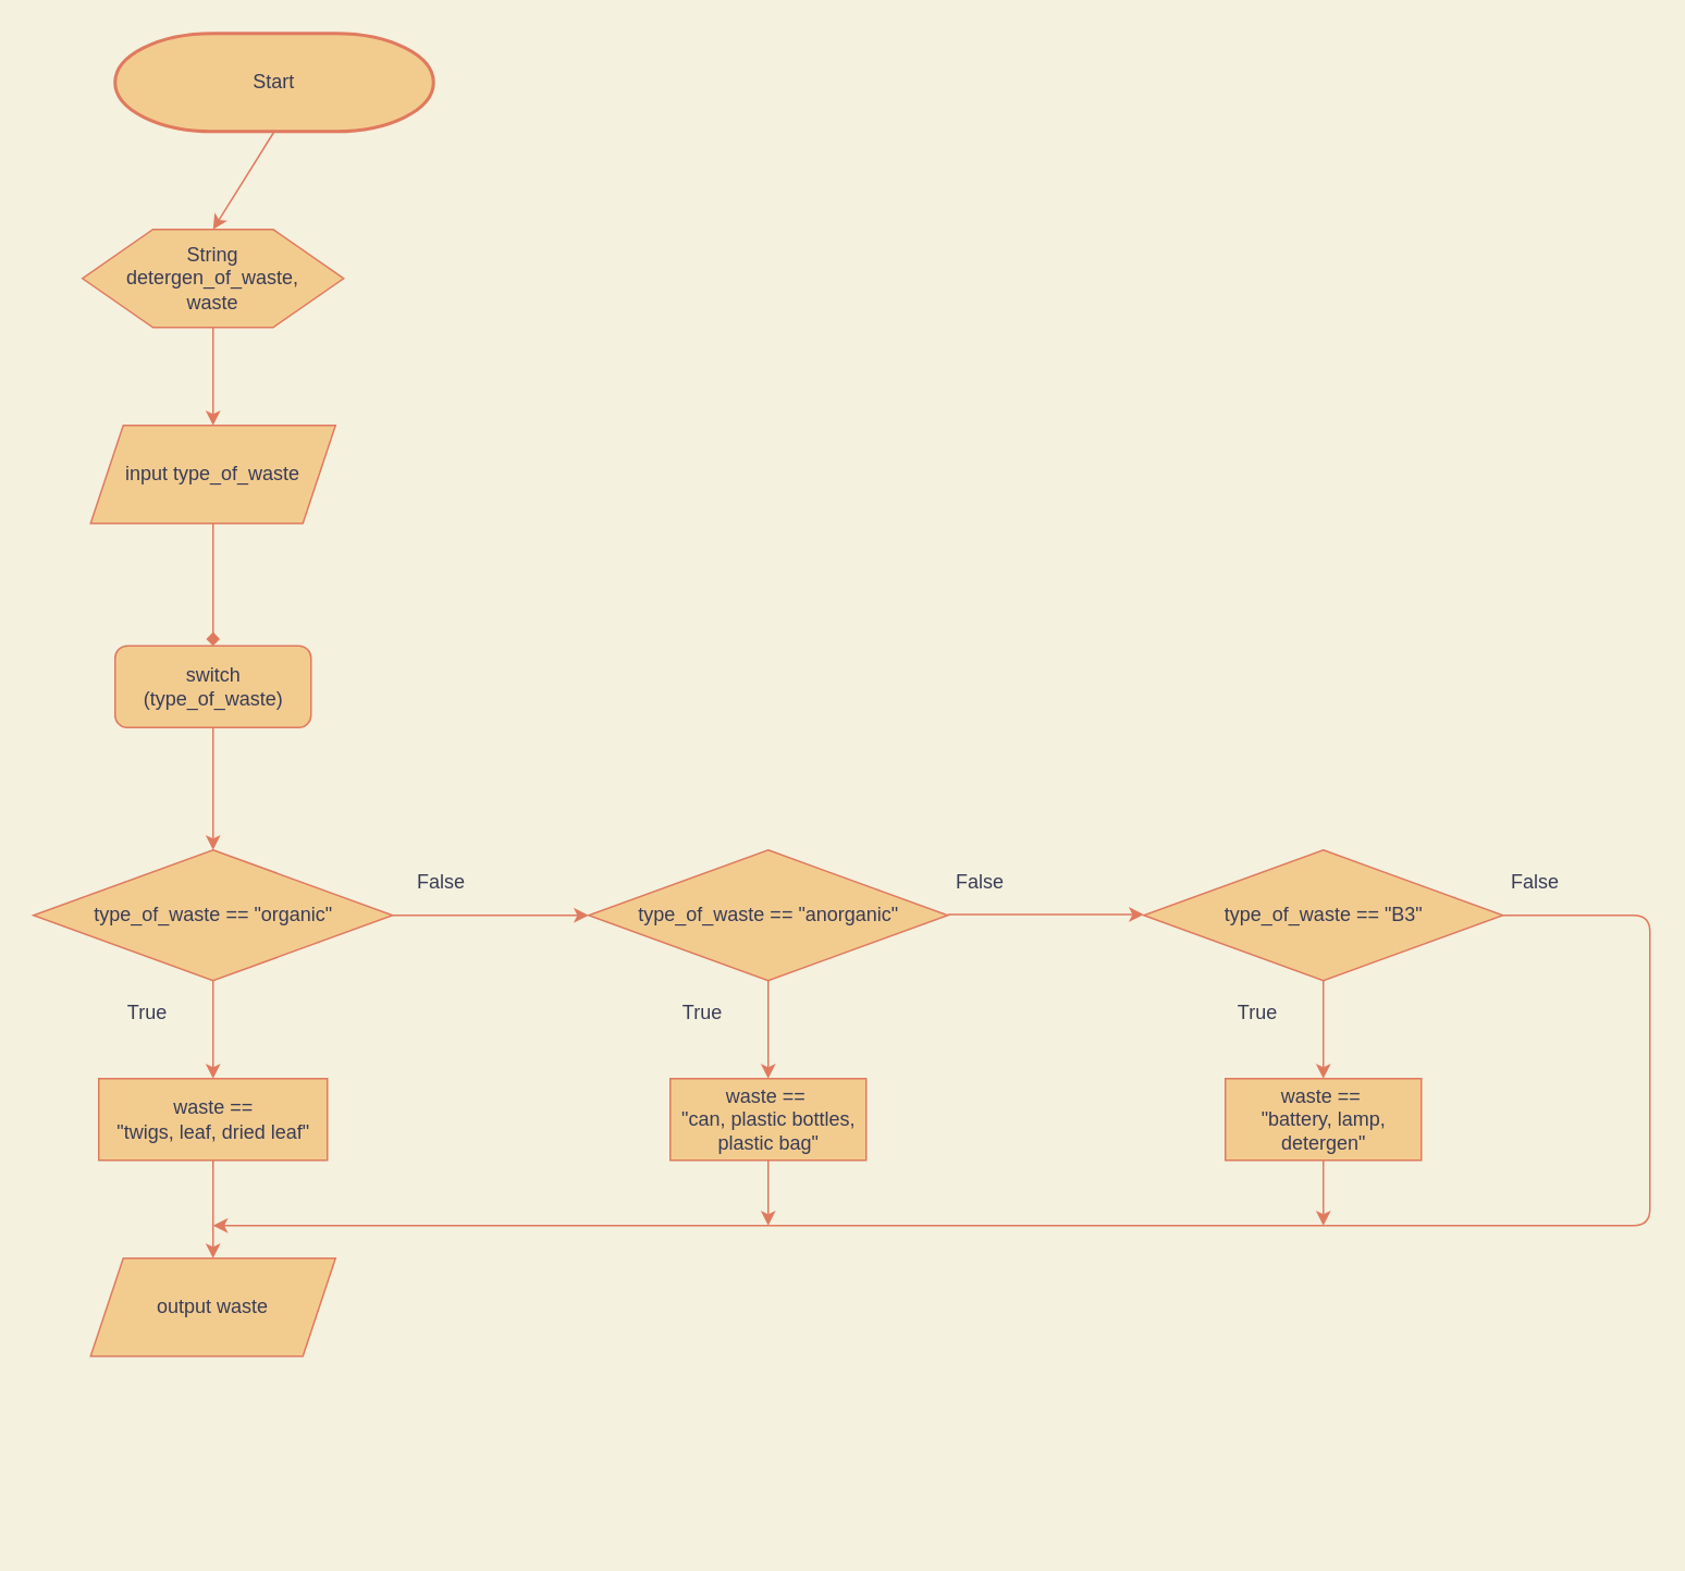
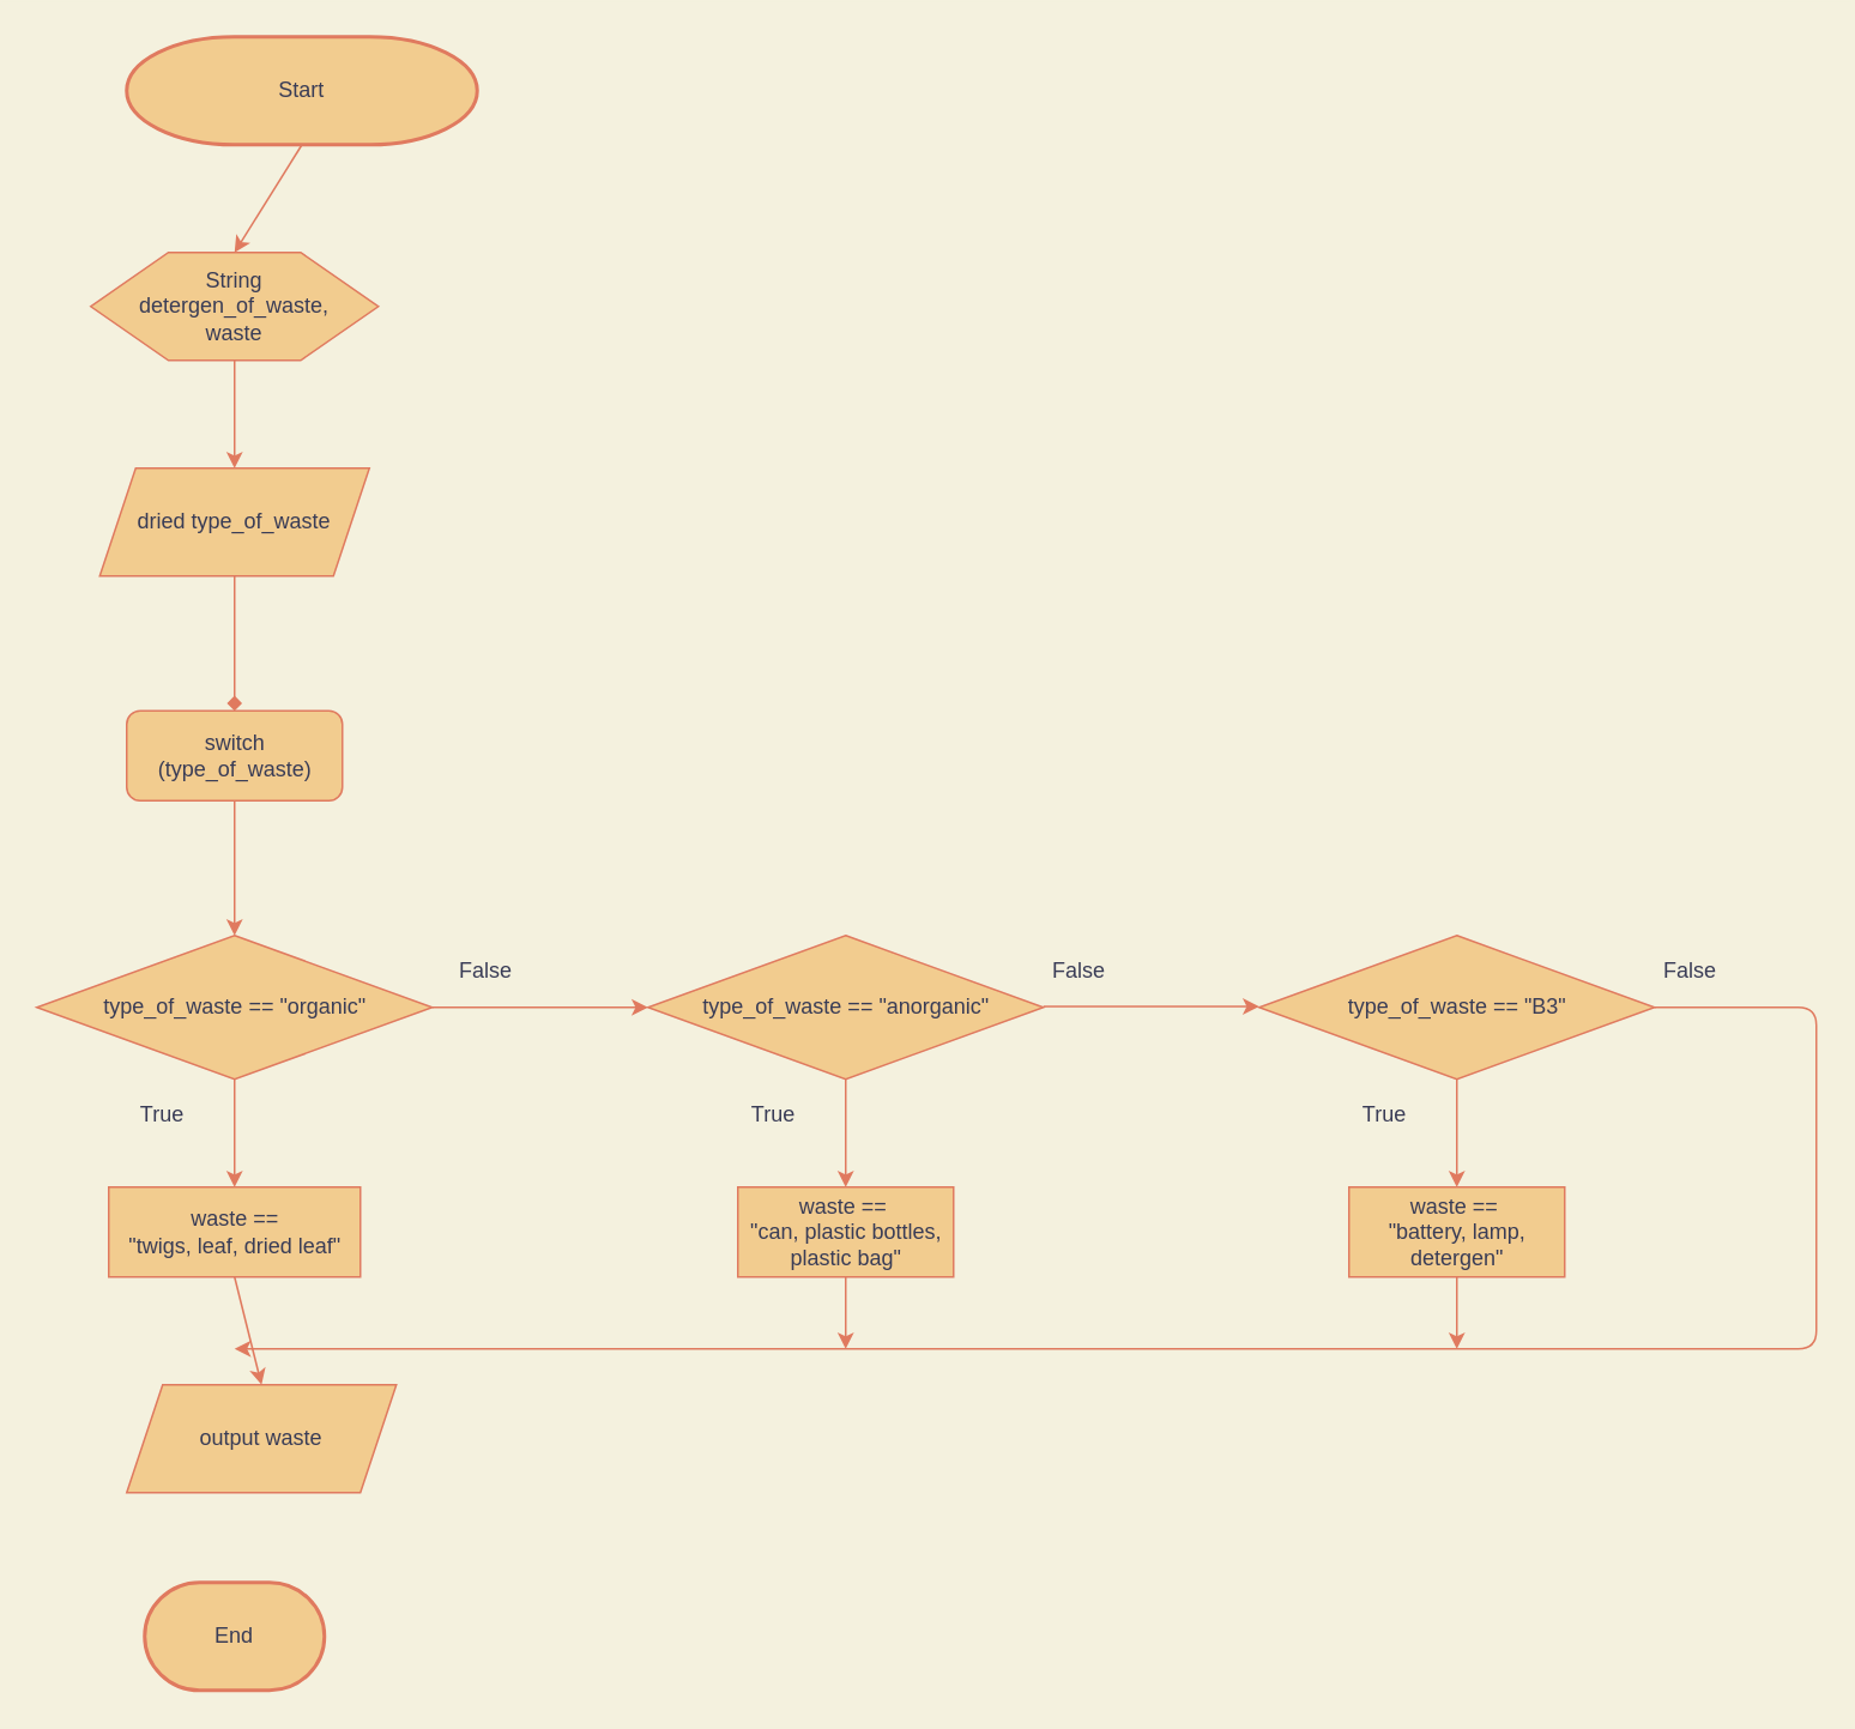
  <mxCell id="0" />
  <mxCell id="1" parent="0" />
  <mxCell id="2" value="Start" style="strokeWidth=2;html=1;shape=mxgraph.flowchart.terminator;whiteSpace=wrap;fillColor=#F2CC8F;strokeColor=#E07A5F;fontColor=#393C56;" vertex="1" parent="1"><mxGeometry x="70" y="20" width="195" height="60" as="geometry" /></mxCell>
+ <mxCell id="3" value="End" style="strokeWidth=2;html=1;shape=mxgraph.flowchart.terminator;whiteSpace=wrap;fillColor=#F2CC8F;strokeColor=#E07A5F;fontColor=#393C56;" vertex="1" parent="1"><mxGeometry x="80" y="880" width="100" height="60" as="geometry" /></mxCell>
  <mxCell id="4" value="" style="verticalLabelPosition=bottom;verticalAlign=top;html=1;shape=hexagon;perimeter=hexagonPerimeter2;arcSize=6;size=0.27;fillColor=#F2CC8F;strokeColor=#E07A5F;fontColor=#393C56;" vertex="1" parent="1"><mxGeometry x="50" y="140" width="160" height="60" as="geometry" /></mxCell>
  <mxCell id="5" value="String detergen_of_waste, waste" style="text;html=1;strokeColor=none;fillColor=none;align=center;verticalAlign=middle;whiteSpace=wrap;rounded=0;fontColor=#393C56;" vertex="1" parent="1"><mxGeometry x="65" y="150" width="130" height="40" as="geometry" /></mxCell>
- <mxCell id="6" value="input type_of_waste" style="shape=parallelogram;perimeter=parallelogramPerimeter;whiteSpace=wrap;html=1;fixedSize=1;fillColor=#F2CC8F;strokeColor=#E07A5F;fontColor=#393C56;" vertex="1" parent="1"><mxGeometry x="55" y="260" width="150" height="60" as="geometry" /></mxCell>
+ <mxCell id="6" value="dried type_of_waste" style="shape=parallelogram;perimeter=parallelogramPerimeter;whiteSpace=wrap;html=1;fixedSize=1;fillColor=#F2CC8F;strokeColor=#E07A5F;fontColor=#393C56;" vertex="1" parent="1"><mxGeometry x="55" y="260" width="150" height="60" as="geometry" /></mxCell>
  <mxCell id="7" value="" style="endArrow=classic;html=1;entryX=0.5;entryY=0;entryDx=0;entryDy=0;exitX=0.5;exitY=1;exitDx=0;exitDy=0;exitPerimeter=0;strokeColor=#E07A5F;fontColor=#393C56;labelBackgroundColor=#F4F1DE;" edge="1" parent="1" source="2" target="4"><mxGeometry width="50" height="50" relative="1" as="geometry"><mxPoint x="-130" y="230" as="sourcePoint" /><mxPoint x="-80" y="180" as="targetPoint" /></mxGeometry></mxCell>
  <mxCell id="8" value="" style="endArrow=classic;html=1;entryX=0.5;entryY=0;entryDx=0;entryDy=0;exitX=0.5;exitY=1;exitDx=0;exitDy=0;strokeColor=#E07A5F;fontColor=#393C56;labelBackgroundColor=#F4F1DE;" edge="1" parent="1" source="23" target="29"><mxGeometry width="50" height="50" relative="1" as="geometry"><mxPoint x="130" y="730" as="sourcePoint" /><mxPoint x="0" y="700" as="targetPoint" /></mxGeometry></mxCell>
  <mxCell id="9" value="" style="endArrow=classic;html=1;entryX=0;entryY=0.5;entryDx=0;entryDy=0;exitX=1;exitY=0.5;exitDx=0;exitDy=0;strokeColor=#E07A5F;fontColor=#393C56;labelBackgroundColor=#F4F1DE;" edge="1" parent="1" source="16"><mxGeometry width="50" height="50" relative="1" as="geometry"><mxPoint x="210" y="560" as="sourcePoint" /><mxPoint x="360" y="560" as="targetPoint" /></mxGeometry></mxCell>
  <mxCell id="10" value="" style="endArrow=diamond;html=1;entryX=0.5;entryY=0;entryDx=0;entryDy=0;exitX=0.5;exitY=1;exitDx=0;exitDy=0;strokeColor=#E07A5F;fontColor=#393C56;labelBackgroundColor=#F4F1DE;" edge="1" parent="1" source="6" target="15"><mxGeometry width="50" height="50" relative="1" as="geometry"><mxPoint x="-30" y="400" as="sourcePoint" /><mxPoint x="130" y="380" as="targetPoint" /></mxGeometry></mxCell>
  <mxCell id="11" value="" style="endArrow=classic;html=1;entryX=0.5;entryY=0;entryDx=0;entryDy=0;exitX=0.5;exitY=1;exitDx=0;exitDy=0;strokeColor=#E07A5F;fontColor=#393C56;labelBackgroundColor=#F4F1DE;" edge="1" parent="1" source="4" target="6"><mxGeometry width="50" height="50" relative="1" as="geometry"><mxPoint x="-160" y="250" as="sourcePoint" /><mxPoint x="-110" y="200" as="targetPoint" /></mxGeometry></mxCell>
  <mxCell id="12" value="" style="endArrow=classic;html=1;entryX=0.5;entryY=0;entryDx=0;entryDy=0;exitX=0.5;exitY=1;exitDx=0;exitDy=0;strokeColor=#E07A5F;fontColor=#393C56;labelBackgroundColor=#F4F1DE;" edge="1" parent="1" source="16" target="23"><mxGeometry width="50" height="50" relative="1" as="geometry"><mxPoint x="-81" y="605.98" as="sourcePoint" /><mxPoint x="130" y="670" as="targetPoint" /></mxGeometry></mxCell>
  <mxCell id="13" value="False" style="text;html=1;strokeColor=none;fillColor=none;align=center;verticalAlign=middle;whiteSpace=wrap;rounded=0;fontColor=#393C56;" vertex="1" parent="1"><mxGeometry x="250" y="530" width="40" height="20" as="geometry" /></mxCell>
  <mxCell id="14" value="True" style="text;html=1;strokeColor=none;fillColor=none;align=center;verticalAlign=middle;whiteSpace=wrap;rounded=0;fontColor=#393C56;" vertex="1" parent="1"><mxGeometry x="70" y="610" width="40" height="20" as="geometry" /></mxCell>
  <mxCell id="15" value="switch &lt;br&gt;(&lt;span&gt;type_of_waste&lt;/span&gt;)" style="html=1;dashed=0;whitespace=wrap;fillColor=#F2CC8F;strokeColor=#E07A5F;fontColor=#393C56;rounded=1;" vertex="1" parent="1"><mxGeometry x="70" y="395" width="120" height="50" as="geometry" /></mxCell>
  <mxCell id="16" value="&lt;span&gt;type_of_waste == &quot;organic&quot;&lt;/span&gt;" style="shape=rhombus;html=1;dashed=0;whitespace=wrap;perimeter=rhombusPerimeter;fillColor=#F2CC8F;strokeColor=#E07A5F;fontColor=#393C56;" vertex="1" parent="1"><mxGeometry x="20" y="520" width="220" height="80" as="geometry" /></mxCell>
  <mxCell id="17" value="" style="endArrow=classic;html=1;entryX=0.5;entryY=0;entryDx=0;entryDy=0;exitX=0.5;exitY=1;exitDx=0;exitDy=0;strokeColor=#E07A5F;fontColor=#393C56;labelBackgroundColor=#F4F1DE;" edge="1" parent="1" source="15" target="16"><mxGeometry width="50" height="50" relative="1" as="geometry"><mxPoint x="140" y="330" as="sourcePoint" /><mxPoint x="140" y="405" as="targetPoint" /></mxGeometry></mxCell>
  <mxCell id="18" value="&lt;span&gt;type_of_waste == &quot;anorganic&quot;&lt;/span&gt;" style="shape=rhombus;html=1;dashed=0;whitespace=wrap;perimeter=rhombusPerimeter;fillColor=#F2CC8F;strokeColor=#E07A5F;fontColor=#393C56;" vertex="1" parent="1"><mxGeometry x="360" y="520" width="220" height="80" as="geometry" /></mxCell>
  <mxCell id="19" value="&lt;span&gt;type_of_waste == &quot;B3&quot;&lt;/span&gt;" style="shape=rhombus;html=1;dashed=0;whitespace=wrap;perimeter=rhombusPerimeter;fillColor=#F2CC8F;strokeColor=#E07A5F;fontColor=#393C56;" vertex="1" parent="1"><mxGeometry x="700" y="520" width="220" height="80" as="geometry" /></mxCell>
  <mxCell id="20" value="" style="endArrow=classic;html=1;entryX=0;entryY=0.5;entryDx=0;entryDy=0;exitX=1;exitY=0.5;exitDx=0;exitDy=0;strokeColor=#E07A5F;fontColor=#393C56;labelBackgroundColor=#F4F1DE;" edge="1" parent="1"><mxGeometry width="50" height="50" relative="1" as="geometry"><mxPoint x="580" y="559.5" as="sourcePoint" /><mxPoint x="700" y="559.5" as="targetPoint" /></mxGeometry></mxCell>
  <mxCell id="21" value="False" style="text;html=1;strokeColor=none;fillColor=none;align=center;verticalAlign=middle;whiteSpace=wrap;rounded=0;fontColor=#393C56;" vertex="1" parent="1"><mxGeometry x="580" y="530" width="40" height="20" as="geometry" /></mxCell>
  <mxCell id="22" value="waste ==&amp;nbsp;&lt;br&gt;&quot;can, plastic bottles, &lt;br&gt;plastic bag&quot;" style="html=1;dashed=0;whitespace=wrap;fillColor=#F2CC8F;strokeColor=#E07A5F;fontColor=#393C56;" vertex="1" parent="1"><mxGeometry x="410" y="660" width="120" height="50" as="geometry" /></mxCell>
  <mxCell id="23" value="waste == &lt;br&gt;&quot;twigs, leaf, dried leaf&quot;" style="html=1;dashed=0;whitespace=wrap;fillColor=#F2CC8F;strokeColor=#E07A5F;fontColor=#393C56;" vertex="1" parent="1"><mxGeometry x="60" y="660" width="140" height="50" as="geometry" /></mxCell>
  <mxCell id="24" value="waste ==&amp;nbsp;&lt;br&gt;&quot;battery, lamp, &lt;br&gt;detergen&quot;" style="html=1;dashed=0;whitespace=wrap;fillColor=#F2CC8F;strokeColor=#E07A5F;fontColor=#393C56;" vertex="1" parent="1"><mxGeometry x="750" y="660" width="120" height="50" as="geometry" /></mxCell>
  <mxCell id="25" value="" style="endArrow=classic;html=1;entryX=0.5;entryY=0;entryDx=0;entryDy=0;exitX=0.5;exitY=1;exitDx=0;exitDy=0;strokeColor=#E07A5F;fontColor=#393C56;labelBackgroundColor=#F4F1DE;" edge="1" parent="1"><mxGeometry width="50" height="50" relative="1" as="geometry"><mxPoint x="470" y="600" as="sourcePoint" /><mxPoint x="470" y="660" as="targetPoint" /></mxGeometry></mxCell>
  <mxCell id="26" value="True" style="text;html=1;strokeColor=none;fillColor=none;align=center;verticalAlign=middle;whiteSpace=wrap;rounded=0;fontColor=#393C56;" vertex="1" parent="1"><mxGeometry x="410" y="610" width="40" height="20" as="geometry" /></mxCell>
  <mxCell id="27" value="" style="endArrow=classic;html=1;entryX=0.5;entryY=0;entryDx=0;entryDy=0;exitX=0.5;exitY=1;exitDx=0;exitDy=0;strokeColor=#E07A5F;fontColor=#393C56;labelBackgroundColor=#F4F1DE;" edge="1" parent="1"><mxGeometry width="50" height="50" relative="1" as="geometry"><mxPoint x="810" y="600" as="sourcePoint" /><mxPoint x="810" y="660" as="targetPoint" /></mxGeometry></mxCell>
  <mxCell id="28" value="True" style="text;html=1;strokeColor=none;fillColor=none;align=center;verticalAlign=middle;whiteSpace=wrap;rounded=0;fontColor=#393C56;" vertex="1" parent="1"><mxGeometry x="750" y="610" width="40" height="20" as="geometry" /></mxCell>
- <mxCell id="29" value="output waste" style="shape=parallelogram;perimeter=parallelogramPerimeter;whiteSpace=wrap;html=1;fixedSize=1;fillColor=#F2CC8F;strokeColor=#E07A5F;fontColor=#393C56;" vertex="1" parent="1"><mxGeometry x="55" y="770" width="150" height="60" as="geometry" /></mxCell>
+ <mxCell id="29" value="output waste" style="shape=parallelogram;perimeter=parallelogramPerimeter;whiteSpace=wrap;html=1;fixedSize=1;fillColor=#F2CC8F;strokeColor=#E07A5F;fontColor=#393C56;" vertex="1" parent="1"><mxGeometry x="70" y="770" width="150" height="60" as="geometry" /></mxCell>
  <mxCell id="30" value="" style="endArrow=classic;html=1;exitX=1;exitY=0.5;exitDx=0;exitDy=0;strokeColor=#E07A5F;fontColor=#393C56;labelBackgroundColor=#F4F1DE;" edge="1" parent="1" source="19"><mxGeometry width="50" height="50" relative="1" as="geometry"><mxPoint x="250" y="570" as="sourcePoint" /><mxPoint x="130" y="750" as="targetPoint" /><Array as="points"><mxPoint x="1010" y="560" /><mxPoint x="1010" y="750" /></Array></mxGeometry></mxCell>
  <mxCell id="31" value="" style="endArrow=classic;html=1;exitX=0.5;exitY=1;exitDx=0;exitDy=0;strokeColor=#E07A5F;fontColor=#393C56;labelBackgroundColor=#F4F1DE;" edge="1" parent="1" source="22"><mxGeometry width="50" height="50" relative="1" as="geometry"><mxPoint x="690" y="680" as="sourcePoint" /><mxPoint x="470" y="750" as="targetPoint" /></mxGeometry></mxCell>
  <mxCell id="32" value="" style="endArrow=classic;html=1;exitX=0.5;exitY=1;exitDx=0;exitDy=0;strokeColor=#E07A5F;fontColor=#393C56;labelBackgroundColor=#F4F1DE;" edge="1" parent="1" source="24"><mxGeometry width="50" height="50" relative="1" as="geometry"><mxPoint x="830" y="620" as="sourcePoint" /><mxPoint x="810" y="750" as="targetPoint" /></mxGeometry></mxCell>
  <mxCell id="33" value="False" style="text;html=1;strokeColor=none;fillColor=none;align=center;verticalAlign=middle;whiteSpace=wrap;rounded=0;fontColor=#393C56;" vertex="1" parent="1"><mxGeometry x="920" y="530" width="40" height="20" as="geometry" /></mxCell>
